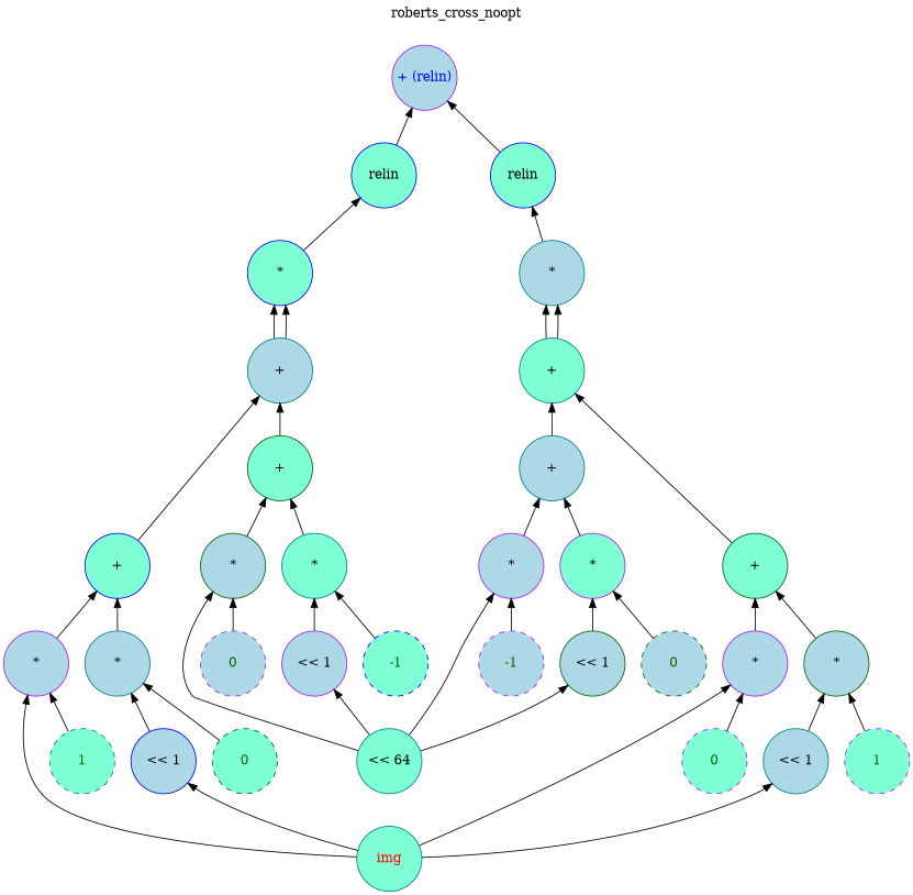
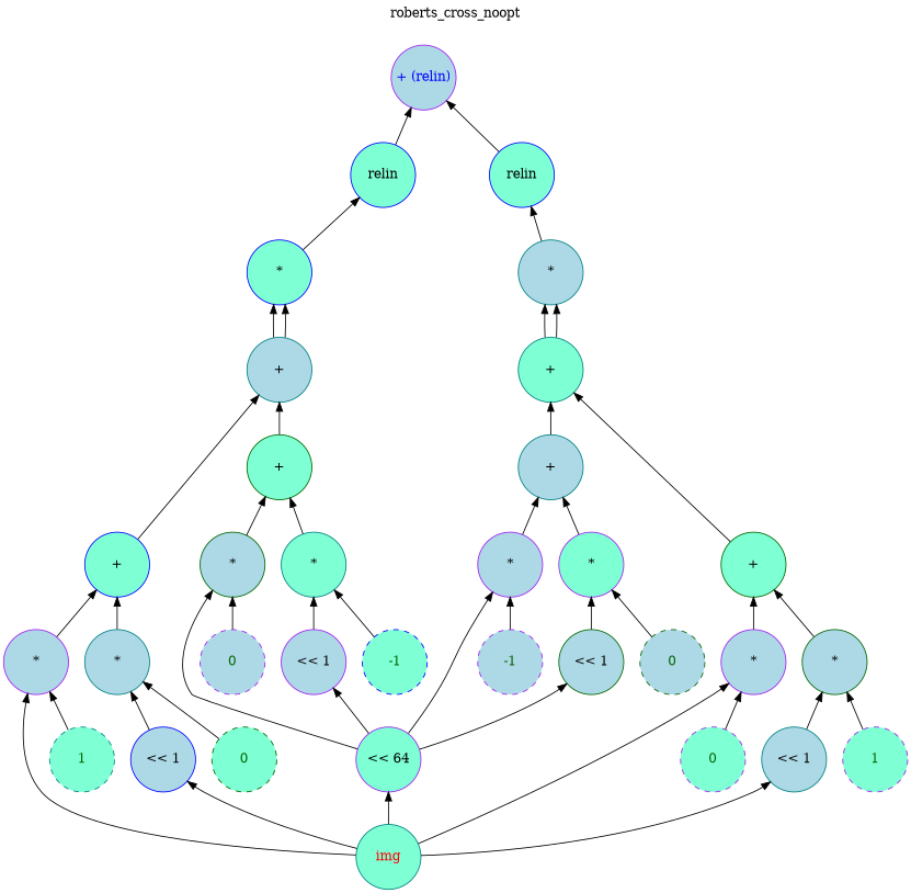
  digraph {
    label=roberts_cross_noopt
    labelloc=t
    node [color=purple fillcolor=lightblue fontcolor=black margin=0 shape=circle style="solid,filled"]
    edge [dir=back]
    n1 [color=teal fillcolor=aquamarine fontcolor=red label=img width=1]
    n2 [color=teal fillcolor=aquamarine fontcolor=darkgreen label=1 style="dashed,filled" width=1]
    n3 [label="*" width=1]
    n4 [color=blue label="<< 1" width=1]
    n5 [color=darkgreen fillcolor=aquamarine fontcolor=darkgreen label=0 style="dashed,filled" width=1]
    n6 [color=teal label="*" width=1]
    n7 [color=blue fillcolor=aquamarine label="+" width=1]
-   n8 [color=teal fillcolor=aquamarine label="<< 64" width=1]
+   n8 [fillcolor=aquamarine label="<< 64" width=1]
    n9 [fontcolor=darkgreen label=0 style="dashed,filled" width=1]
    n10 [color=darkgreen label="*" width=1]
    n11 [label="<< 1" width=1]
    n12 [color=blue fillcolor=aquamarine fontcolor=darkgreen label=-1 style="dashed,filled" width=1]
    n13 [color=teal fillcolor=aquamarine label="*" width=1]
    n14 [color=darkgreen fillcolor=aquamarine label="+" width=1]
    n15 [color=teal label="+" width=1]
    n16 [color=blue fillcolor=aquamarine label="*" width=1]
    n17 [color=blue fillcolor=aquamarine label=relin width=1]
    n18 [fillcolor=aquamarine fontcolor=darkgreen label=0 style="dashed,filled" width=1]
    n19 [label="*" width=1]
    n20 [color=teal label="<< 1" width=1]
    n21 [fillcolor=aquamarine fontcolor=darkgreen label=1 style="dashed,filled" width=1]
    n22 [color=darkgreen label="*" width=1]
    n23 [color=darkgreen fillcolor=aquamarine label="+" width=1]
    n24 [fontcolor=darkgreen label=-1 style="dashed,filled" width=1]
    n25 [label="*" width=1]
    n26 [color=darkgreen label="<< 1" width=1]
    n27 [color=darkgreen fontcolor=darkgreen label=0 style="dashed,filled" width=1]
    n28 [fillcolor=aquamarine label="*" width=1]
    n29 [color=teal label="+" width=1]
    n30 [color=teal fillcolor=aquamarine label="+" width=1]
    n31 [color=teal label="*" width=1]
    n32 [color=blue fillcolor=aquamarine label=relin width=1]
    n33 [fontcolor=blue label="+ (relin)" width=1]
    n3 -> n1
    n3 -> n2
    n4 -> n1
    n6 -> n4
    n6 -> n5
    n7 -> n3
    n7 -> n6
+   n8 -> n1
    n10 -> n8
    n10 -> n9
    n11 -> n8
    n13 -> n11
    n13 -> n12
    n14 -> n10
    n14 -> n13
    n15 -> n7
    n15 -> n14
    n16 -> n15
    n16 -> n15
    n17 -> n16
    n19 -> n1
    n19 -> n18
    n20 -> n1
    n22 -> n20
    n22 -> n21
    n23 -> n19
    n23 -> n22
    n25 -> n8
    n25 -> n24
    n26 -> n8
    n28 -> n26
    n28 -> n27
    n29 -> n25
    n29 -> n28
    n30 -> n23
    n30 -> n29
    n31 -> n30
    n31 -> n30
    n32 -> n31
    n33 -> n17
    n33 -> n32
  }
